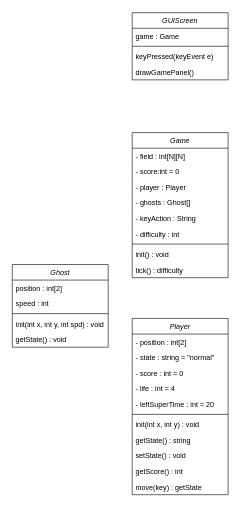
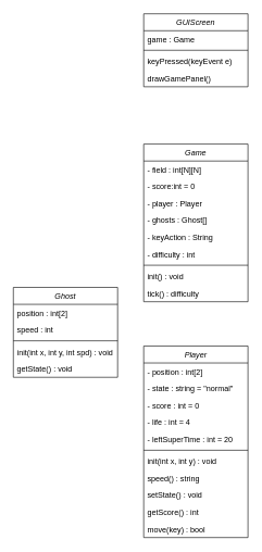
  <mxCell id="0" />
  <mxCell id="1" parent="0" />
  <mxCell id="2" value="Game" style="swimlane;fontStyle=2;align=center;verticalAlign=top;childLayout=stackLayout;horizontal=1;startSize=26;horizontalStack=0;resizeParent=1;resizeLast=0;collapsible=1;marginBottom=0;rounded=0;shadow=0;strokeWidth=1;" vertex="1" parent="1"><mxGeometry x="220" y="220" width="160" height="242" as="geometry"><mxRectangle x="230" y="140" width="160" height="26" as="alternateBounds" /></mxGeometry></mxCell>
  <mxCell id="3" value="- field : int[N][N]" style="text;align=left;verticalAlign=top;spacingLeft=4;spacingRight=4;overflow=hidden;rotatable=0;points=[[0,0.5],[1,0.5]];portConstraint=eastwest;" vertex="1" parent="2"><mxGeometry y="26" width="160" height="26" as="geometry" /></mxCell>
  <mxCell id="4" value="- score:int = 0" style="text;align=left;verticalAlign=top;spacingLeft=4;spacingRight=4;overflow=hidden;rotatable=0;points=[[0,0.5],[1,0.5]];portConstraint=eastwest;" vertex="1" parent="2"><mxGeometry y="52" width="160" height="26" as="geometry" /></mxCell>
  <mxCell id="5" value="- player : Player" style="text;align=left;verticalAlign=top;spacingLeft=4;spacingRight=4;overflow=hidden;rotatable=0;points=[[0,0.5],[1,0.5]];portConstraint=eastwest;rounded=0;shadow=0;html=0;" vertex="1" parent="2"><mxGeometry y="78" width="160" height="26" as="geometry" /></mxCell>
  <mxCell id="6" value="- ghosts : Ghost[]" style="text;align=left;verticalAlign=top;spacingLeft=4;spacingRight=4;overflow=hidden;rotatable=0;points=[[0,0.5],[1,0.5]];portConstraint=eastwest;rounded=0;shadow=0;html=0;" vertex="1" parent="2"><mxGeometry y="104" width="160" height="26" as="geometry" /></mxCell>
  <mxCell id="7" value="- keyAction : String" style="text;align=left;verticalAlign=top;spacingLeft=4;spacingRight=4;overflow=hidden;rotatable=0;points=[[0,0.5],[1,0.5]];portConstraint=eastwest;rounded=0;shadow=0;html=0;" vertex="1" parent="2"><mxGeometry y="130" width="160" height="26" as="geometry" /></mxCell>
  <mxCell id="8" value="- difficulty : int" style="text;align=left;verticalAlign=top;spacingLeft=4;spacingRight=4;overflow=hidden;rotatable=0;points=[[0,0.5],[1,0.5]];portConstraint=eastwest;rounded=0;shadow=0;html=0;" vertex="1" parent="2"><mxGeometry y="156" width="160" height="26" as="geometry" /></mxCell>
  <mxCell id="9" value="" style="line;html=1;strokeWidth=1;align=left;verticalAlign=middle;spacingTop=-1;spacingLeft=3;spacingRight=3;rotatable=0;labelPosition=right;points=[];portConstraint=eastwest;" vertex="1" parent="2"><mxGeometry y="182" width="160" height="8" as="geometry" /></mxCell>
  <mxCell id="10" value="init() : void" style="text;align=left;verticalAlign=top;spacingLeft=4;spacingRight=4;overflow=hidden;rotatable=0;points=[[0,0.5],[1,0.5]];portConstraint=eastwest;" vertex="1" parent="2"><mxGeometry y="190" width="160" height="26" as="geometry" /></mxCell>
  <mxCell id="11" value="tick() : difficulty" style="text;align=left;verticalAlign=top;spacingLeft=4;spacingRight=4;overflow=hidden;rotatable=0;points=[[0,0.5],[1,0.5]];portConstraint=eastwest;" vertex="1" parent="2"><mxGeometry y="216" width="160" height="26" as="geometry" /></mxCell>
  <mxCell id="12" value="Player" style="swimlane;fontStyle=2;align=center;verticalAlign=top;childLayout=stackLayout;horizontal=1;startSize=26;horizontalStack=0;resizeParent=1;resizeLast=0;collapsible=1;marginBottom=0;rounded=0;shadow=0;strokeWidth=1;" vertex="1" parent="1"><mxGeometry x="220" y="530" width="160" height="294" as="geometry"><mxRectangle x="230" y="140" width="160" height="26" as="alternateBounds" /></mxGeometry></mxCell>
  <mxCell id="13" value="- position : int[2]" style="text;align=left;verticalAlign=top;spacingLeft=4;spacingRight=4;overflow=hidden;rotatable=0;points=[[0,0.5],[1,0.5]];portConstraint=eastwest;" vertex="1" parent="12"><mxGeometry y="26" width="160" height="26" as="geometry" /></mxCell>
  <mxCell id="14" value="- state : string = &quot;normal&quot;" style="text;align=left;verticalAlign=top;spacingLeft=4;spacingRight=4;overflow=hidden;rotatable=0;points=[[0,0.5],[1,0.5]];portConstraint=eastwest;rounded=0;shadow=0;html=0;" vertex="1" parent="12"><mxGeometry y="52" width="160" height="26" as="geometry" /></mxCell>
  <mxCell id="15" value="- score : int = 0" style="text;align=left;verticalAlign=top;spacingLeft=4;spacingRight=4;overflow=hidden;rotatable=0;points=[[0,0.5],[1,0.5]];portConstraint=eastwest;rounded=0;shadow=0;html=0;" vertex="1" parent="12"><mxGeometry y="78" width="160" height="26" as="geometry" /></mxCell>
  <mxCell id="16" value="- life : int = 4" style="text;align=left;verticalAlign=top;spacingLeft=4;spacingRight=4;overflow=hidden;rotatable=0;points=[[0,0.5],[1,0.5]];portConstraint=eastwest;rounded=0;shadow=0;html=0;" vertex="1" parent="12"><mxGeometry y="104" width="160" height="26" as="geometry" /></mxCell>
  <mxCell id="17" value="- leftSuperTime : int = 20" style="text;align=left;verticalAlign=top;spacingLeft=4;spacingRight=4;overflow=hidden;rotatable=0;points=[[0,0.5],[1,0.5]];portConstraint=eastwest;rounded=0;shadow=0;html=0;" vertex="1" parent="12"><mxGeometry y="130" width="160" height="26" as="geometry" /></mxCell>
  <mxCell id="18" value="" style="line;html=1;strokeWidth=1;align=left;verticalAlign=middle;spacingTop=-1;spacingLeft=3;spacingRight=3;rotatable=0;labelPosition=right;points=[];portConstraint=eastwest;" vertex="1" parent="12"><mxGeometry y="156" width="160" height="8" as="geometry" /></mxCell>
  <mxCell id="19" value="init(int x, int y) : void" style="text;align=left;verticalAlign=top;spacingLeft=4;spacingRight=4;overflow=hidden;rotatable=0;points=[[0,0.5],[1,0.5]];portConstraint=eastwest;" vertex="1" parent="12"><mxGeometry y="164" width="160" height="26" as="geometry" /></mxCell>
- <mxCell id="20" value="getState() : string" style="text;align=left;verticalAlign=top;spacingLeft=4;spacingRight=4;overflow=hidden;rotatable=0;points=[[0,0.5],[1,0.5]];portConstraint=eastwest;" vertex="1" parent="12"><mxGeometry y="190" width="160" height="26" as="geometry" /></mxCell>
+ <mxCell id="20" value="speed() : string" style="text;align=left;verticalAlign=top;spacingLeft=4;spacingRight=4;overflow=hidden;rotatable=0;points=[[0,0.5],[1,0.5]];portConstraint=eastwest;" vertex="1" parent="12"><mxGeometry y="190" width="160" height="26" as="geometry" /></mxCell>
  <mxCell id="21" value="setState() : void" style="text;align=left;verticalAlign=top;spacingLeft=4;spacingRight=4;overflow=hidden;rotatable=0;points=[[0,0.5],[1,0.5]];portConstraint=eastwest;" vertex="1" parent="12"><mxGeometry y="216" width="160" height="26" as="geometry" /></mxCell>
  <mxCell id="22" value="getScore() : int" style="text;align=left;verticalAlign=top;spacingLeft=4;spacingRight=4;overflow=hidden;rotatable=0;points=[[0,0.5],[1,0.5]];portConstraint=eastwest;" vertex="1" parent="12"><mxGeometry y="242" width="160" height="26" as="geometry" /></mxCell>
- <mxCell id="23" value="move(key) : getState" style="text;align=left;verticalAlign=top;spacingLeft=4;spacingRight=4;overflow=hidden;rotatable=0;points=[[0,0.5],[1,0.5]];portConstraint=eastwest;" vertex="1" parent="12"><mxGeometry y="268" width="160" height="26" as="geometry" /></mxCell>
+ <mxCell id="23" value="move(key) : bool" style="text;align=left;verticalAlign=top;spacingLeft=4;spacingRight=4;overflow=hidden;rotatable=0;points=[[0,0.5],[1,0.5]];portConstraint=eastwest;" vertex="1" parent="12"><mxGeometry y="268" width="160" height="26" as="geometry" /></mxCell>
  <mxCell id="24" value="Ghost" style="swimlane;fontStyle=2;align=center;verticalAlign=top;childLayout=stackLayout;horizontal=1;startSize=26;horizontalStack=0;resizeParent=1;resizeLast=0;collapsible=1;marginBottom=0;rounded=0;shadow=0;strokeWidth=1;" vertex="1" parent="1"><mxGeometry x="20" y="440" width="160" height="138" as="geometry"><mxRectangle x="230" y="140" width="160" height="26" as="alternateBounds" /></mxGeometry></mxCell>
  <mxCell id="25" value="position : int[2]" style="text;align=left;verticalAlign=top;spacingLeft=4;spacingRight=4;overflow=hidden;rotatable=0;points=[[0,0.5],[1,0.5]];portConstraint=eastwest;" vertex="1" parent="24"><mxGeometry y="26" width="160" height="26" as="geometry" /></mxCell>
  <mxCell id="26" value="speed : int" style="text;align=left;verticalAlign=top;spacingLeft=4;spacingRight=4;overflow=hidden;rotatable=0;points=[[0,0.5],[1,0.5]];portConstraint=eastwest;" vertex="1" parent="24"><mxGeometry y="52" width="160" height="26" as="geometry" /></mxCell>
  <mxCell id="27" value="" style="line;html=1;strokeWidth=1;align=left;verticalAlign=middle;spacingTop=-1;spacingLeft=3;spacingRight=3;rotatable=0;labelPosition=right;points=[];portConstraint=eastwest;" vertex="1" parent="24"><mxGeometry y="78" width="160" height="8" as="geometry" /></mxCell>
  <mxCell id="28" value="init(int x, int y, int spd) : void" style="text;align=left;verticalAlign=top;spacingLeft=4;spacingRight=4;overflow=hidden;rotatable=0;points=[[0,0.5],[1,0.5]];portConstraint=eastwest;" vertex="1" parent="24"><mxGeometry y="86" width="160" height="26" as="geometry" /></mxCell>
  <mxCell id="29" value="getState() : void" style="text;align=left;verticalAlign=top;spacingLeft=4;spacingRight=4;overflow=hidden;rotatable=0;points=[[0,0.5],[1,0.5]];portConstraint=eastwest;" vertex="1" parent="24"><mxGeometry y="112" width="160" height="26" as="geometry" /></mxCell>
  <mxCell id="30" value="GUIScreen" style="swimlane;fontStyle=2;align=center;verticalAlign=top;childLayout=stackLayout;horizontal=1;startSize=26;horizontalStack=0;resizeParent=1;resizeLast=0;collapsible=1;marginBottom=0;rounded=0;shadow=0;strokeWidth=1;" vertex="1" parent="1"><mxGeometry x="220" y="20" width="160" height="112" as="geometry"><mxRectangle x="230" y="140" width="160" height="26" as="alternateBounds" /></mxGeometry></mxCell>
  <mxCell id="31" value="game : Game" style="text;align=left;verticalAlign=top;spacingLeft=4;spacingRight=4;overflow=hidden;rotatable=0;points=[[0,0.5],[1,0.5]];portConstraint=eastwest;" vertex="1" parent="30"><mxGeometry y="26" width="160" height="26" as="geometry" /></mxCell>
  <mxCell id="32" value="" style="line;html=1;strokeWidth=1;align=left;verticalAlign=middle;spacingTop=-1;spacingLeft=3;spacingRight=3;rotatable=0;labelPosition=right;points=[];portConstraint=eastwest;" vertex="1" parent="30"><mxGeometry y="52" width="160" height="8" as="geometry" /></mxCell>
  <mxCell id="33" value="keyPressed(keyEvent e)" style="text;align=left;verticalAlign=top;spacingLeft=4;spacingRight=4;overflow=hidden;rotatable=0;points=[[0,0.5],[1,0.5]];portConstraint=eastwest;" vertex="1" parent="30"><mxGeometry y="60" width="160" height="26" as="geometry" /></mxCell>
  <mxCell id="34" value="drawGamePanel()" style="text;align=left;verticalAlign=top;spacingLeft=4;spacingRight=4;overflow=hidden;rotatable=0;points=[[0,0.5],[1,0.5]];portConstraint=eastwest;" vertex="1" parent="30"><mxGeometry y="86" width="160" height="26" as="geometry" /></mxCell>
